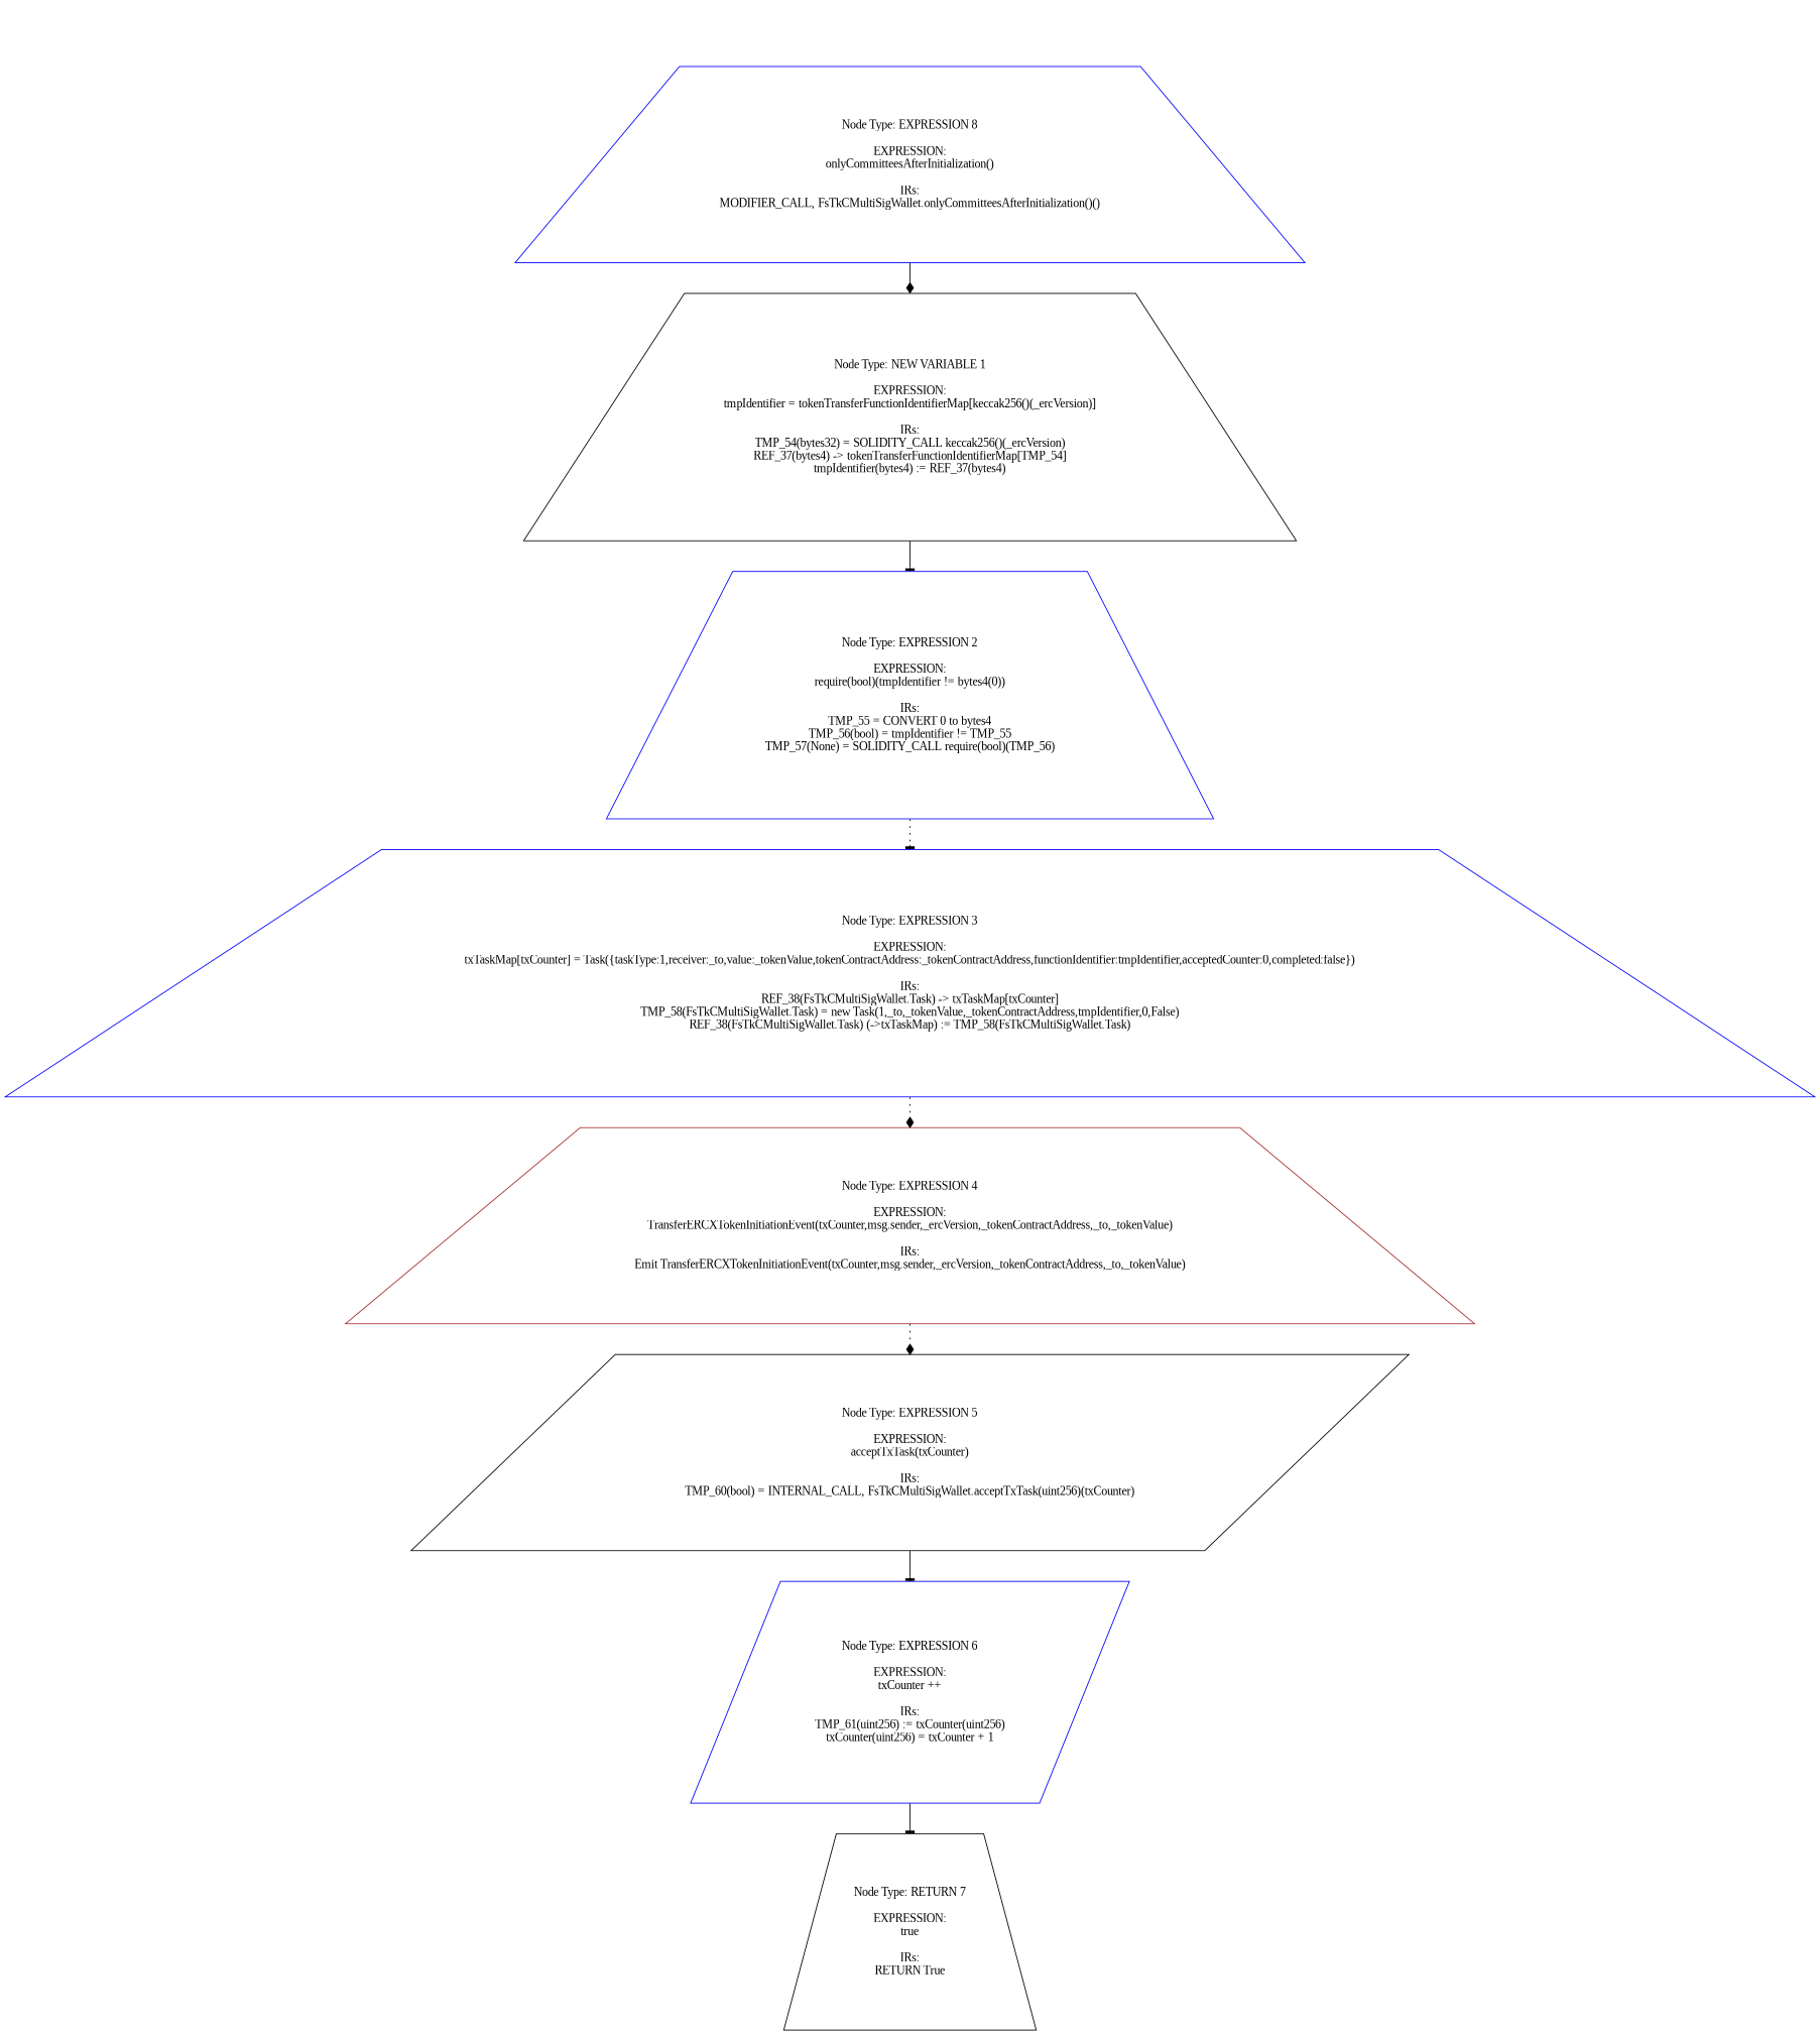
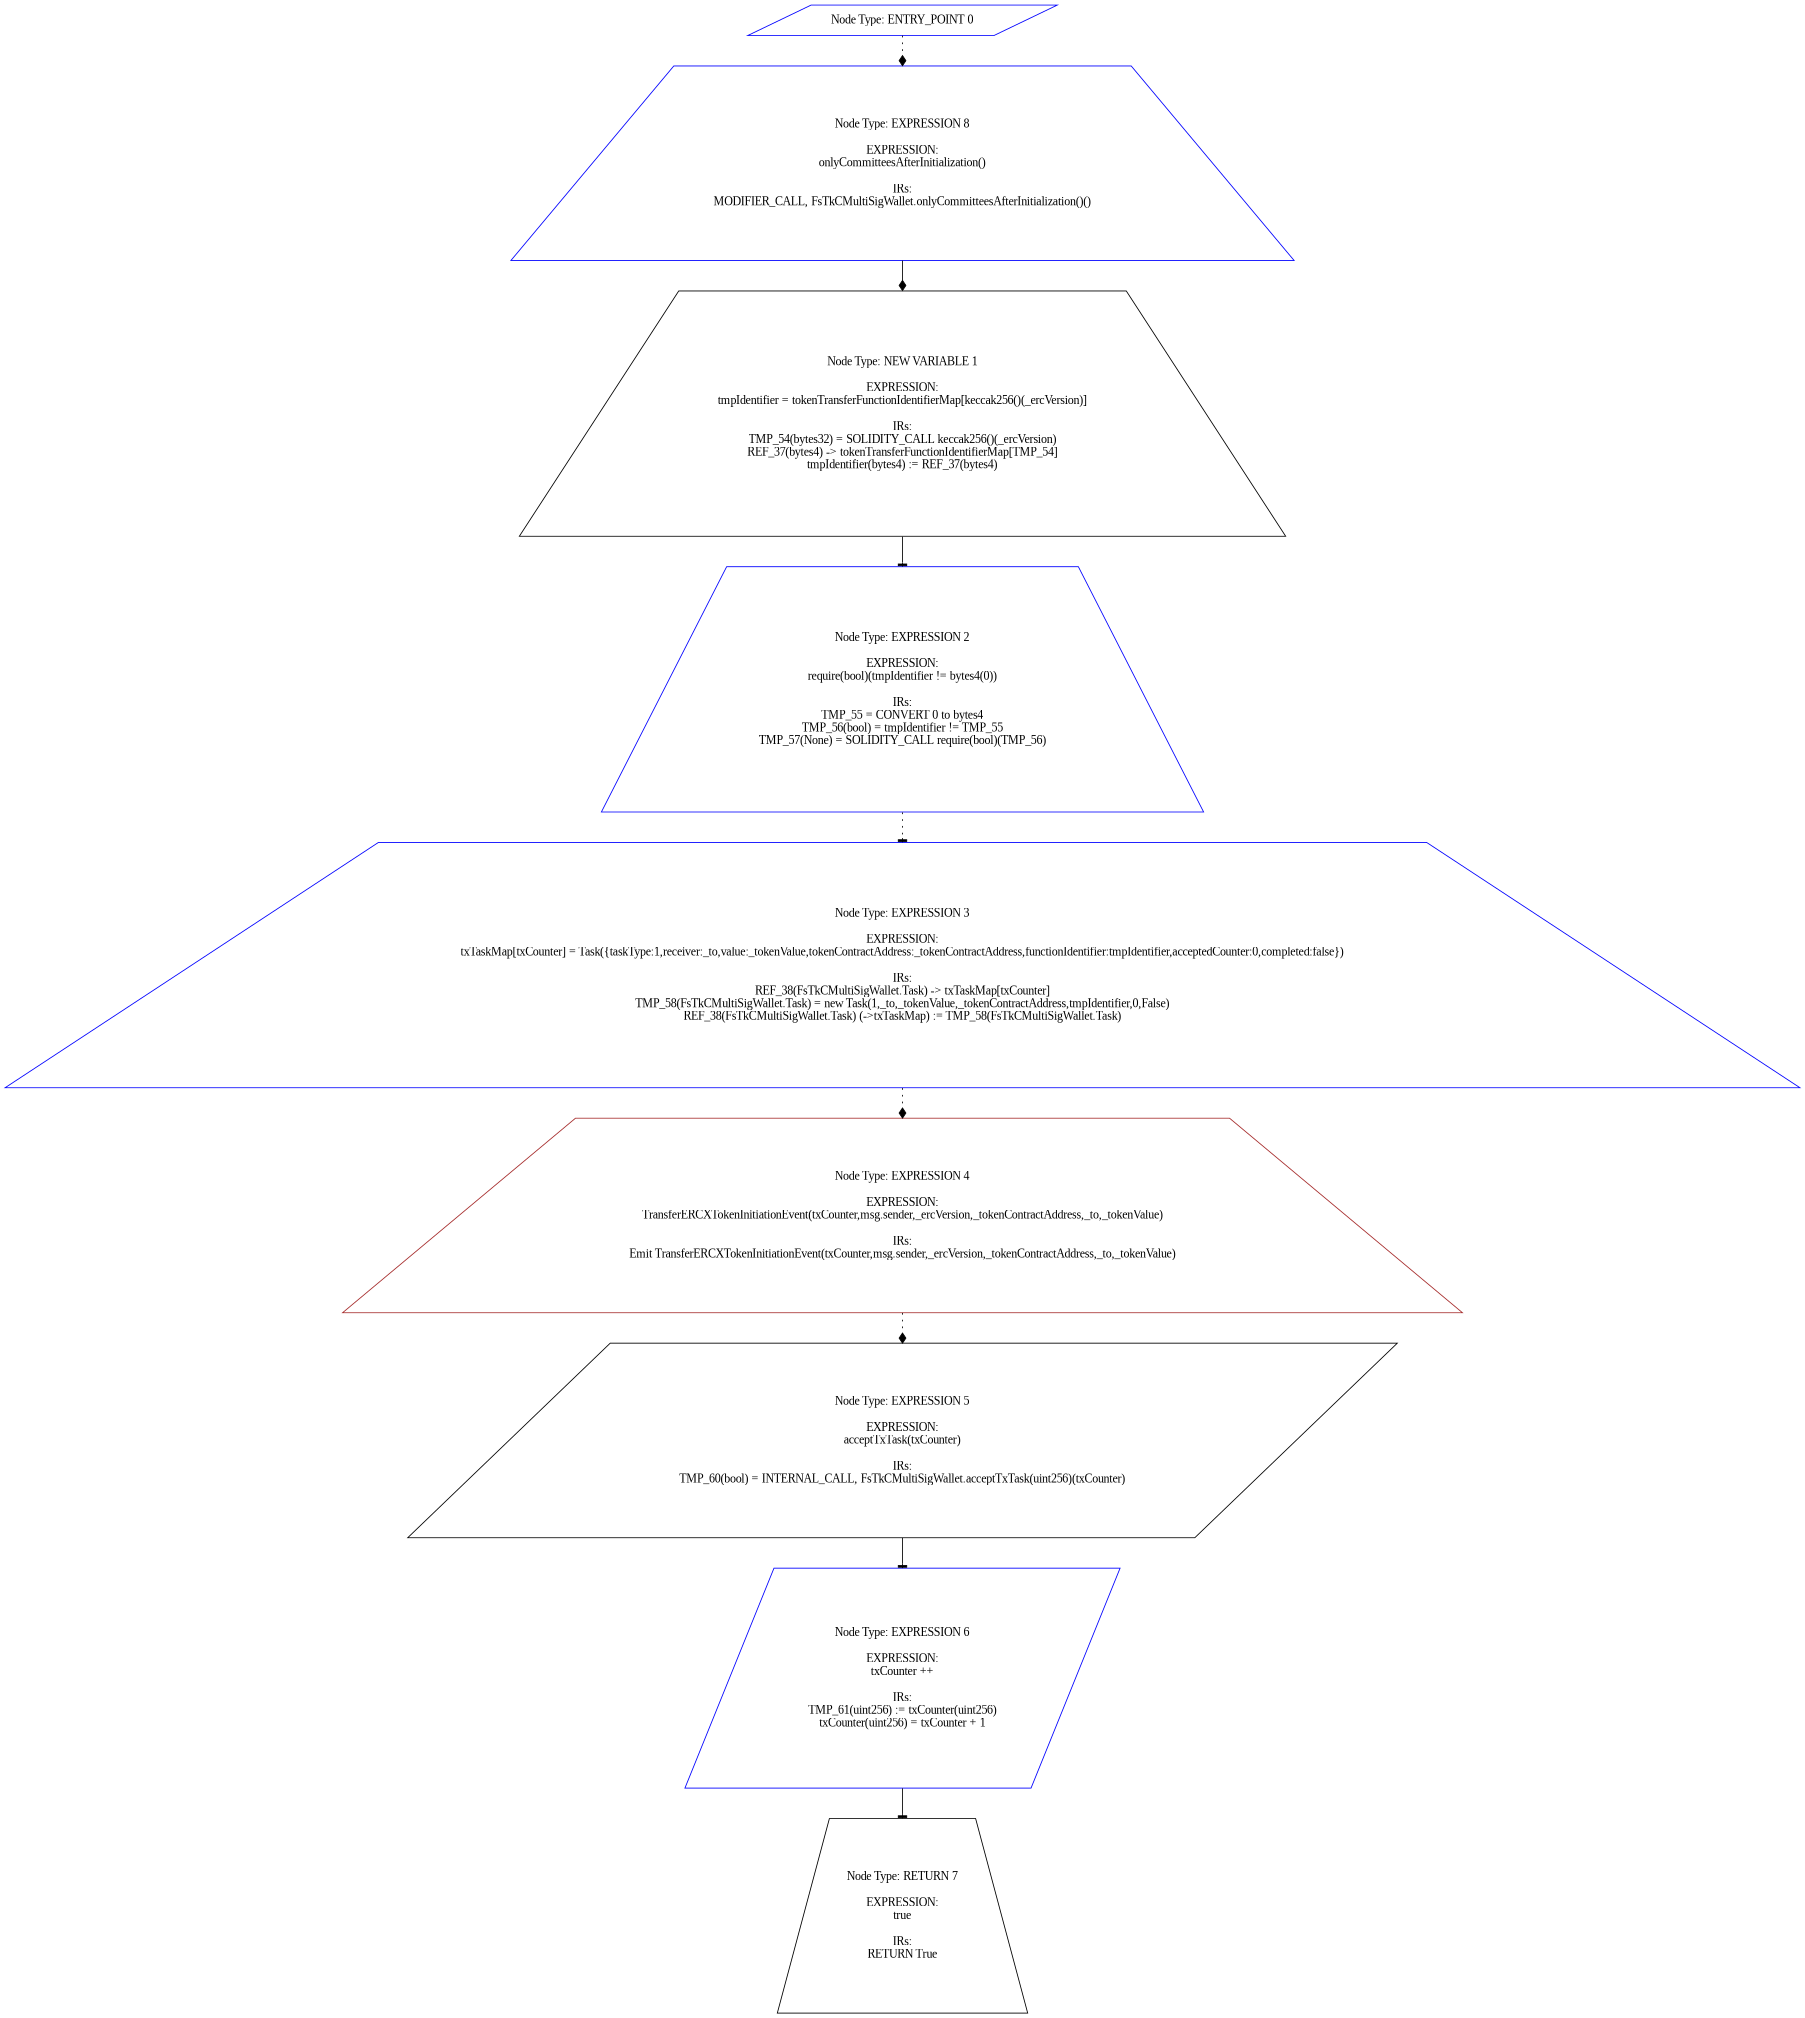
  digraph {
    fontname="Liberation Serif"
    node [color=blue shape=trapezium fontname="Liberation Serif"]
    edge [style=dotted arrowhead=diamond fontname="Liberation Serif"]
+   n1 [label="Node Type: ENTRY_POINT 0\n" shape=parallelogram]
    n2 [label="Node Type: EXPRESSION 8\n\nEXPRESSION:\nonlyCommitteesAfterInitialization()\n\nIRs:\nMODIFIER_CALL, FsTkCMultiSigWallet.onlyCommitteesAfterInitialization()()"]
    n3 [label="Node Type: NEW VARIABLE 1\n\nEXPRESSION:\ntmpIdentifier = tokenTransferFunctionIdentifierMap[keccak256()(_ercVersion)]\n\nIRs:\nTMP_54(bytes32) = SOLIDITY_CALL keccak256()(_ercVersion)\nREF_37(bytes4) -> tokenTransferFunctionIdentifierMap[TMP_54]\ntmpIdentifier(bytes4) := REF_37(bytes4)" color=black]
    n4 [label="Node Type: EXPRESSION 2\n\nEXPRESSION:\nrequire(bool)(tmpIdentifier != bytes4(0))\n\nIRs:\nTMP_55 = CONVERT 0 to bytes4\nTMP_56(bool) = tmpIdentifier != TMP_55\nTMP_57(None) = SOLIDITY_CALL require(bool)(TMP_56)"]
    n5 [label="Node Type: EXPRESSION 3\n\nEXPRESSION:\ntxTaskMap[txCounter] = Task({taskType:1,receiver:_to,value:_tokenValue,tokenContractAddress:_tokenContractAddress,functionIdentifier:tmpIdentifier,acceptedCounter:0,completed:false})\n\nIRs:\nREF_38(FsTkCMultiSigWallet.Task) -> txTaskMap[txCounter]\nTMP_58(FsTkCMultiSigWallet.Task) = new Task(1,_to,_tokenValue,_tokenContractAddress,tmpIdentifier,0,False)\nREF_38(FsTkCMultiSigWallet.Task) (->txTaskMap) := TMP_58(FsTkCMultiSigWallet.Task)"]
    n6 [label="Node Type: EXPRESSION 4\n\nEXPRESSION:\nTransferERCXTokenInitiationEvent(txCounter,msg.sender,_ercVersion,_tokenContractAddress,_to,_tokenValue)\n\nIRs:\nEmit TransferERCXTokenInitiationEvent(txCounter,msg.sender,_ercVersion,_tokenContractAddress,_to,_tokenValue)" color=brown]
    n7 [label="Node Type: EXPRESSION 5\n\nEXPRESSION:\nacceptTxTask(txCounter)\n\nIRs:\nTMP_60(bool) = INTERNAL_CALL, FsTkCMultiSigWallet.acceptTxTask(uint256)(txCounter)" color=black shape=parallelogram]
    n8 [label="Node Type: EXPRESSION 6\n\nEXPRESSION:\ntxCounter ++\n\nIRs:\nTMP_61(uint256) := txCounter(uint256)\ntxCounter(uint256) = txCounter + 1" shape=parallelogram]
    n9 [label="Node Type: RETURN 7\n\nEXPRESSION:\ntrue\n\nIRs:\nRETURN True" color=black]
+   n1 -> n2
    n2 -> n3 [style=solid]
    n3 -> n4 [style=solid arrowhead=tee]
    n4 -> n5 [arrowhead=tee]
    n5 -> n6
    n6 -> n7
    n7 -> n8 [style=solid arrowhead=tee]
    n8 -> n9 [style=solid arrowhead=tee]
  }
